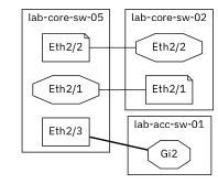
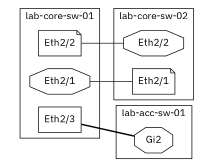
  graph {
    rankdir=LR
    fontname="IBM Plex Sans"
    node [shape=octagon fontname="IBM Plex Sans"]
    edge [style=invis fontname="IBM Plex Sans"]
    n1 [label="Eth2/1"]
    n2 [label="Eth2/2" shape=note]
    n3 [label="Eth2/3" shape=box]
    n4 [label="Eth2/1" shape=note]
    n5 [label="Eth2/2"]
    n6 [label=Gi2]
    subgraph cluster_1 {
-     label="lab-core-sw-05"
+     label="lab-core-sw-01"
      subgraph sub_2 {
        label="lab-core-sw-01"
        rank=same
        n1
        n2
        n3
      }
    }
    subgraph cluster_3 {
      label="lab-core-sw-02"
      n4
      n5
    }
    subgraph cluster_4 {
      label="lab-acc-sw-01"
      n6
    }
    n1 -- n2
    n1 -- n4 [style=solid]
    n2 -- n3
    n2 -- n5 [style=solid]
    n3 -- n6 [style=bold]
  }
